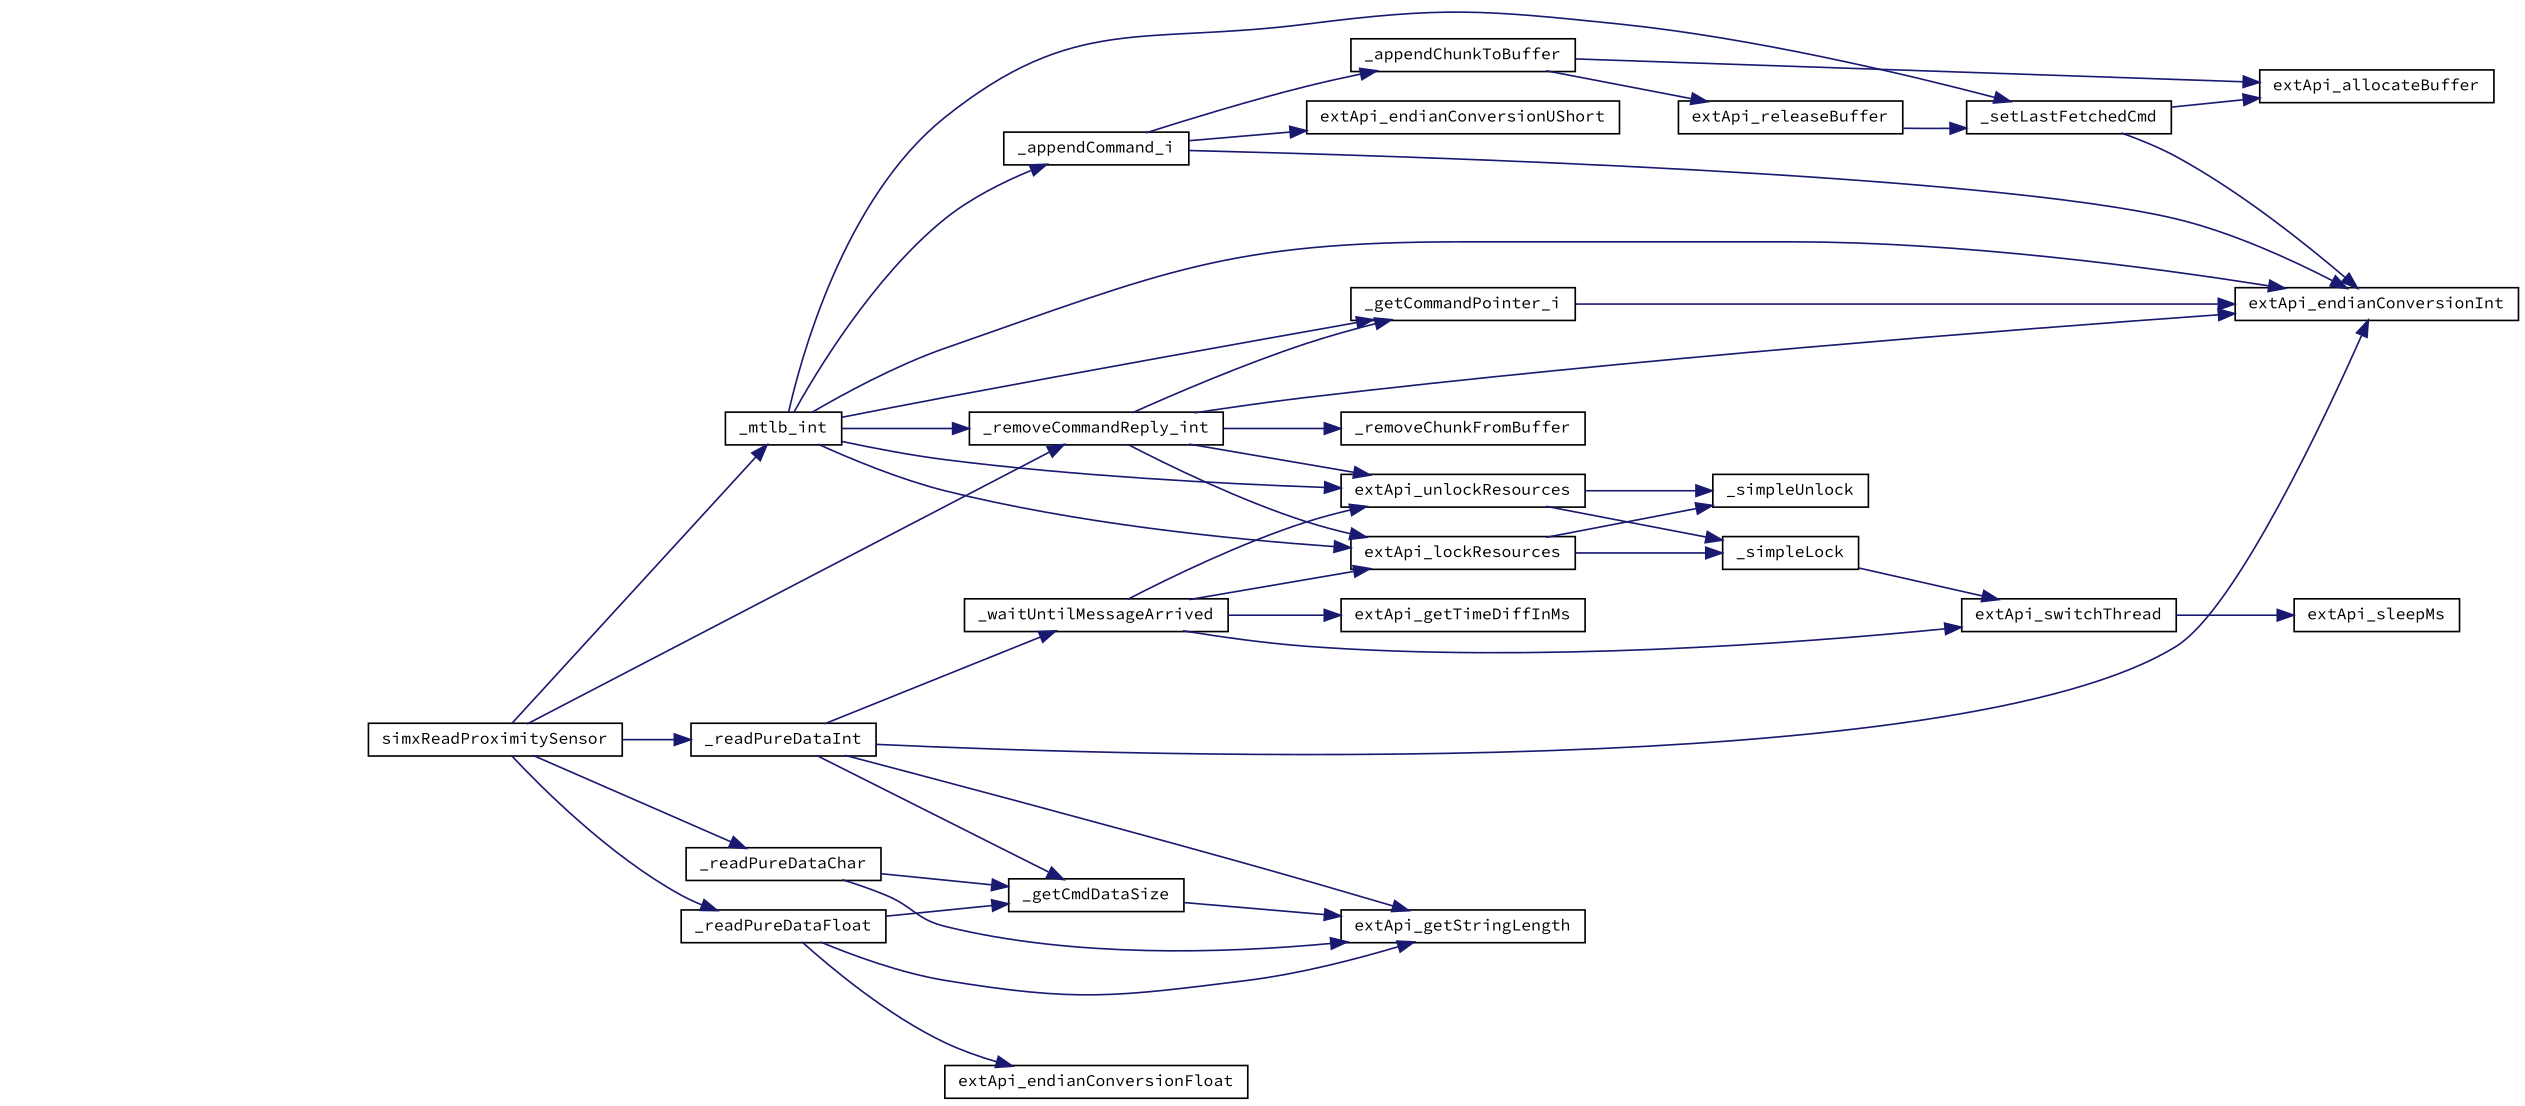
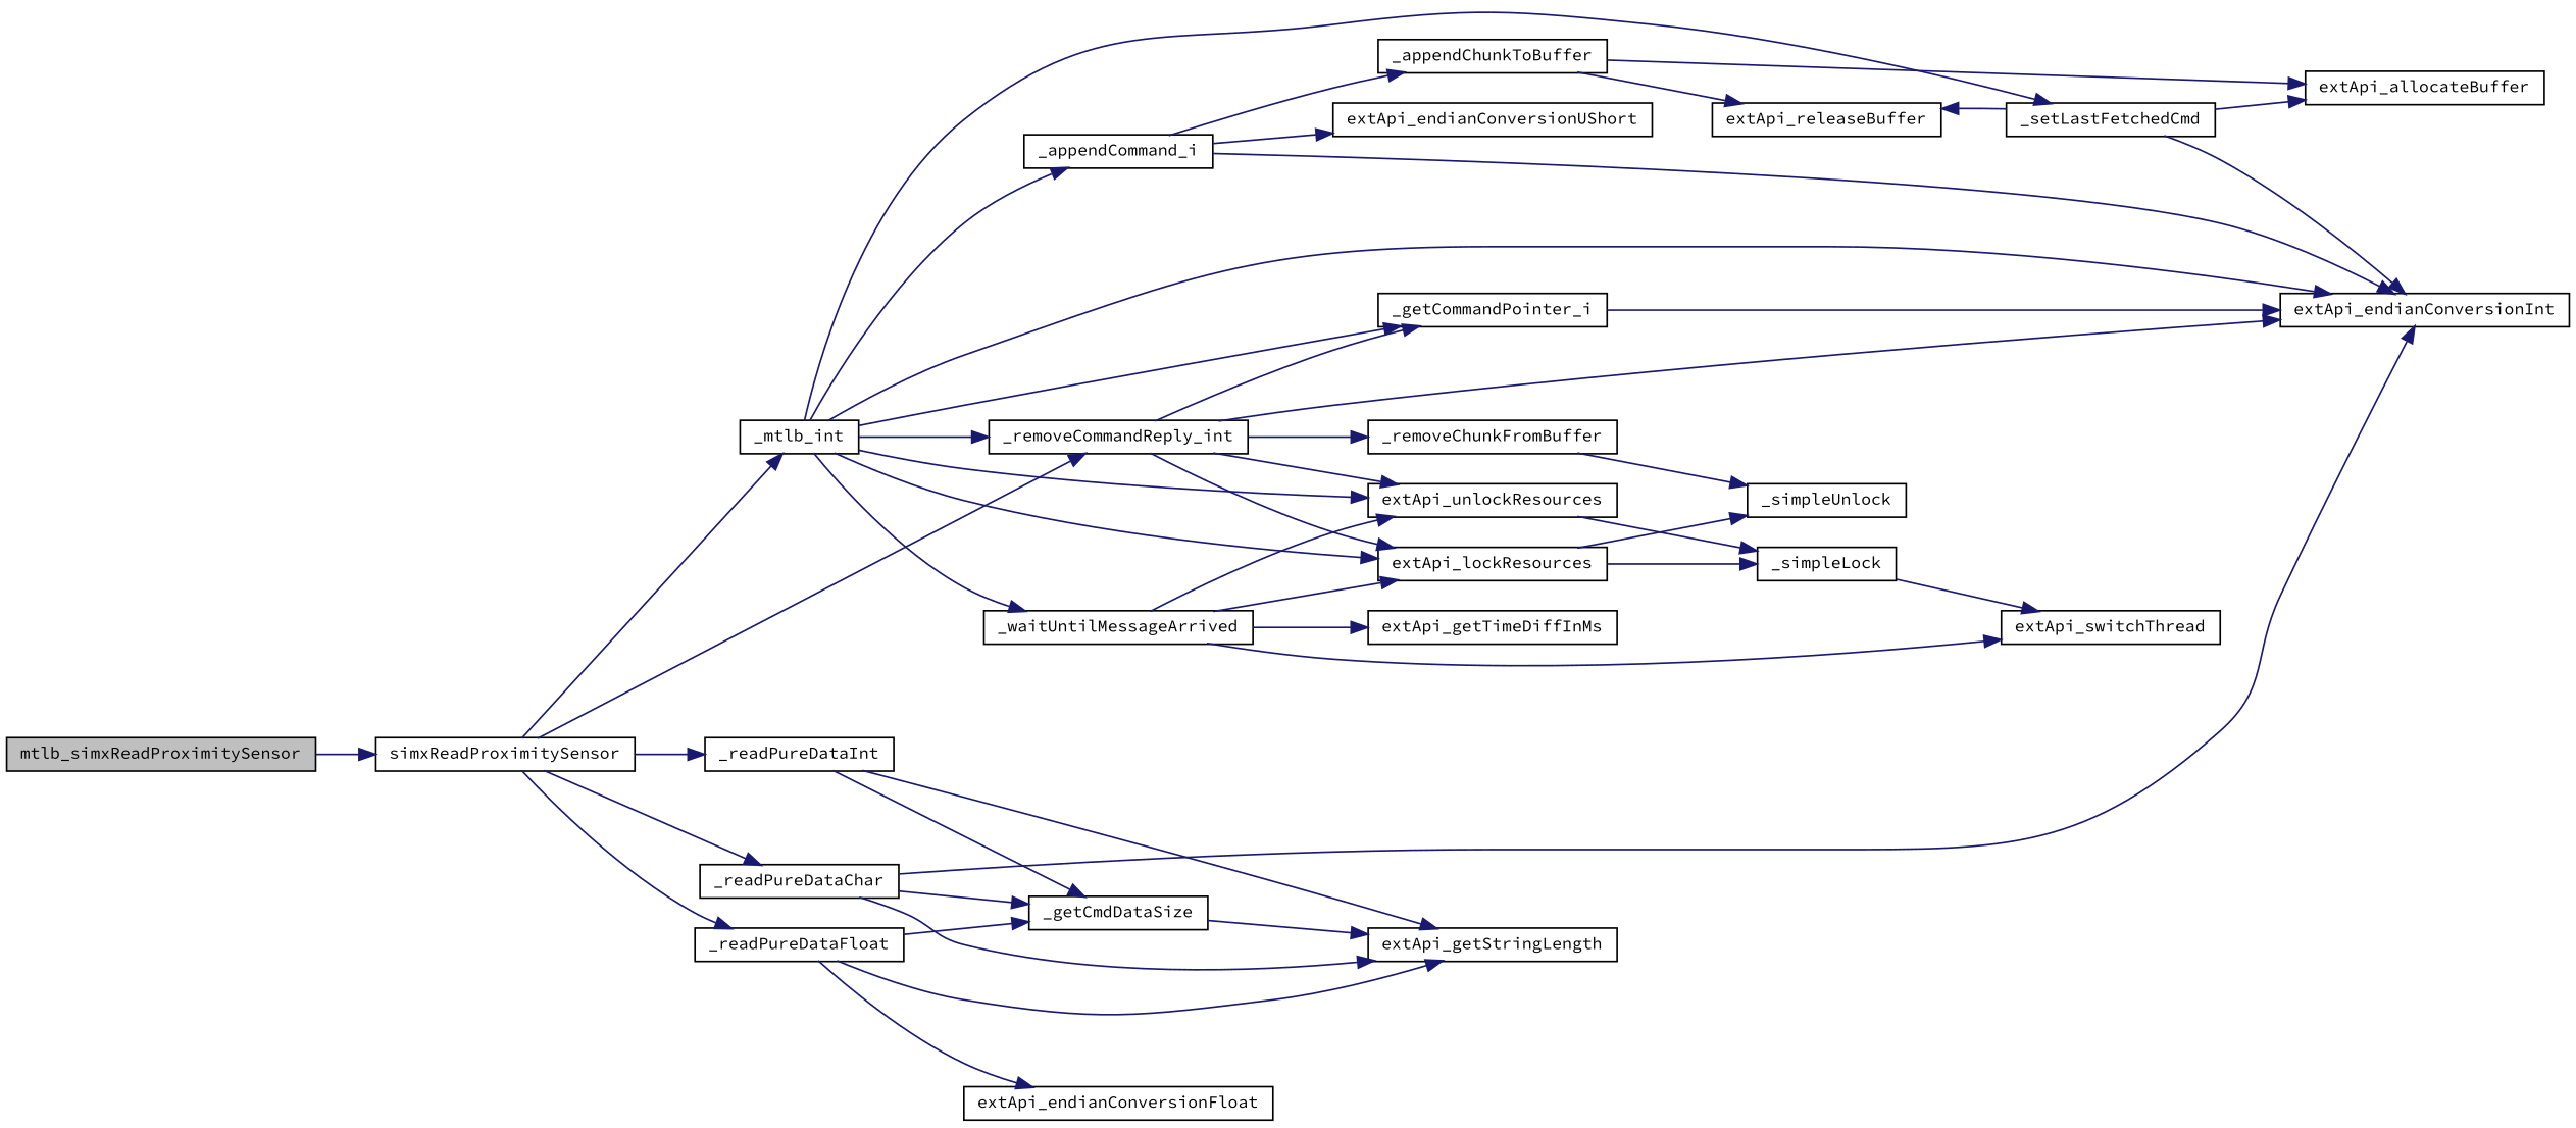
  digraph {
    fontname="Source Code Pro"
    rankdir=LR
    node [color=black fillcolor=white fontname="Source Code Pro" fontsize=10 shape=record style=filled]
    edge [color=midnightblue fontname="Source Code Pro" fontsize=10 labelfontname=Helvetica labelfontsize=10 style=solid]
+   n1 [fillcolor=grey75 fontcolor=black height=0.2 label=mtlb_simxReadProximitySensor width=0.4]
    n2 [height=0.2 label=simxReadProximitySensor width=0.4]
    n3 [height=0.2 label=_removeCommandReply_int width=0.4]
    n4 [height=0.2 label=_mtlb_int width=0.4]
    n5 [height=0.2 label=_readPureDataChar width=0.4]
    n6 [height=0.2 label=_readPureDataFloat width=0.4]
    n7 [height=0.2 label=_readPureDataInt width=0.4]
    n8 [height=0.2 label=extApi_lockResources width=0.4]
    n9 [height=0.2 label=_getCommandPointer_i width=0.4]
    n10 [height=0.2 label=extApi_endianConversionInt width=0.4]
    n11 [height=0.2 label=_removeChunkFromBuffer width=0.4]
    n12 [height=0.2 label=extApi_unlockResources width=0.4]
    n13 [height=0.2 label=_appendCommand_i width=0.4]
    n14 [height=0.2 label=_waitUntilMessageArrived width=0.4]
    n15 [height=0.2 label=_setLastFetchedCmd width=0.4]
    n16 [height=0.2 label=_getCmdDataSize width=0.4]
    n17 [height=0.2 label=extApi_getStringLength width=0.4]
    n18 [height=0.2 label=extApi_endianConversionFloat width=0.4]
    n19 [height=0.2 label=_simpleLock width=0.4]
    n20 [height=0.2 label=_simpleUnlock width=0.4]
    n21 [height=0.2 label=extApi_switchThread width=0.4]
-   n22 [height=0.2 label=extApi_sleepMs width=0.4]
    n23 [height=0.2 label=extApi_endianConversionUShort width=0.4]
    n24 [height=0.2 label=_appendChunkToBuffer width=0.4]
    n25 [height=0.2 label=extApi_getTimeDiffInMs width=0.4]
    n26 [height=0.2 label=extApi_allocateBuffer width=0.4]
    n27 [height=0.2 label=extApi_releaseBuffer width=0.4]
+   n1 -> n2
    n2 -> n3
    n2 -> n4
    n2 -> n5
    n2 -> n6
    n2 -> n7
    n3 -> n8
    n3 -> n9
    n3 -> n10
    n3 -> n11
    n3 -> n12
    n4 -> n3
    n4 -> n8
    n4 -> n9
    n4 -> n10
    n4 -> n12
    n4 -> n13
-   n7 -> n14
+   n4 -> n14
    n4 -> n15
    n5 -> n16
    n5 -> n17
    n6 -> n16
    n6 -> n17
    n6 -> n18
-   n7 -> n10
+   n5 -> n10
    n7 -> n16
    n7 -> n17
    n8 -> n19
    n8 -> n20
    n9 -> n10
    n12 -> n19
-   n12 -> n20
+   n11 -> n20
    n13 -> n10
    n13 -> n23
    n13 -> n24
    n14 -> n8
    n14 -> n12
    n14 -> n21
    n14 -> n25
    n15 -> n10
    n15 -> n26
-   n27 -> n15
+   n15 -> n27
    n16 -> n17
    n19 -> n21
-   n21 -> n22
    n24 -> n26
    n24 -> n27
  }
